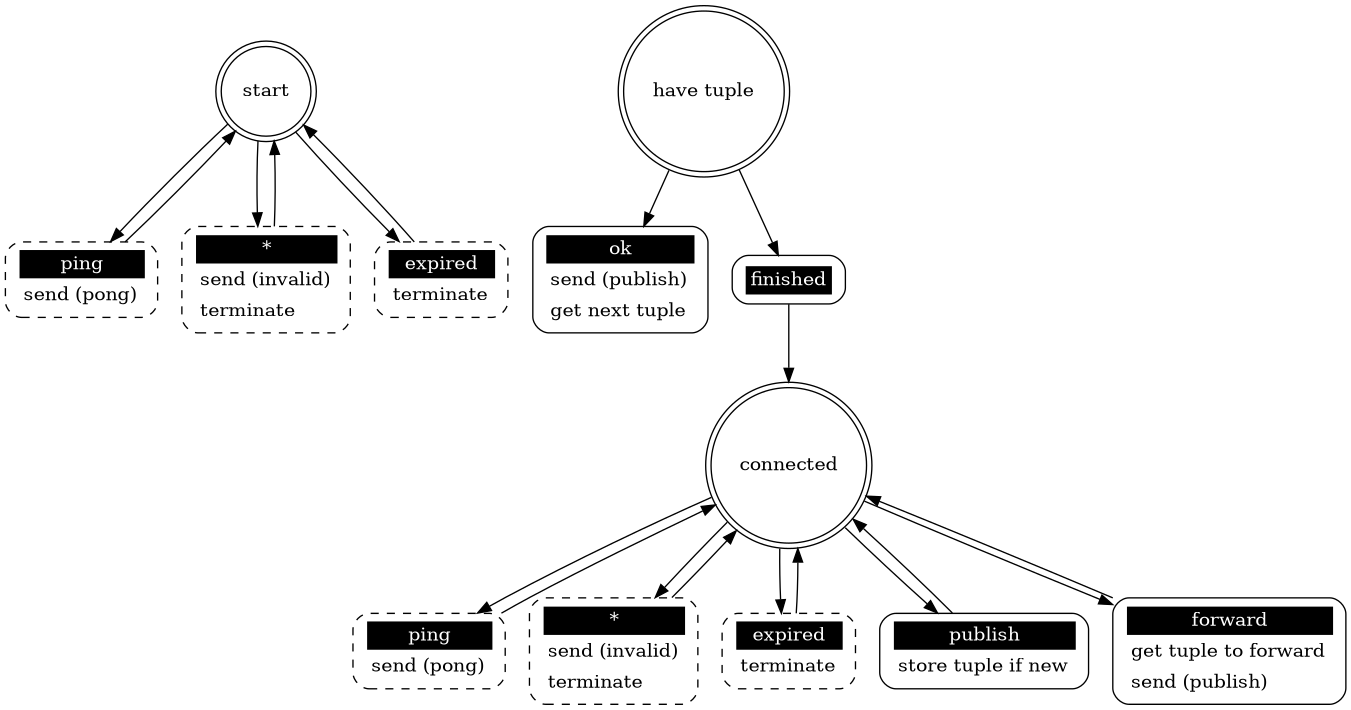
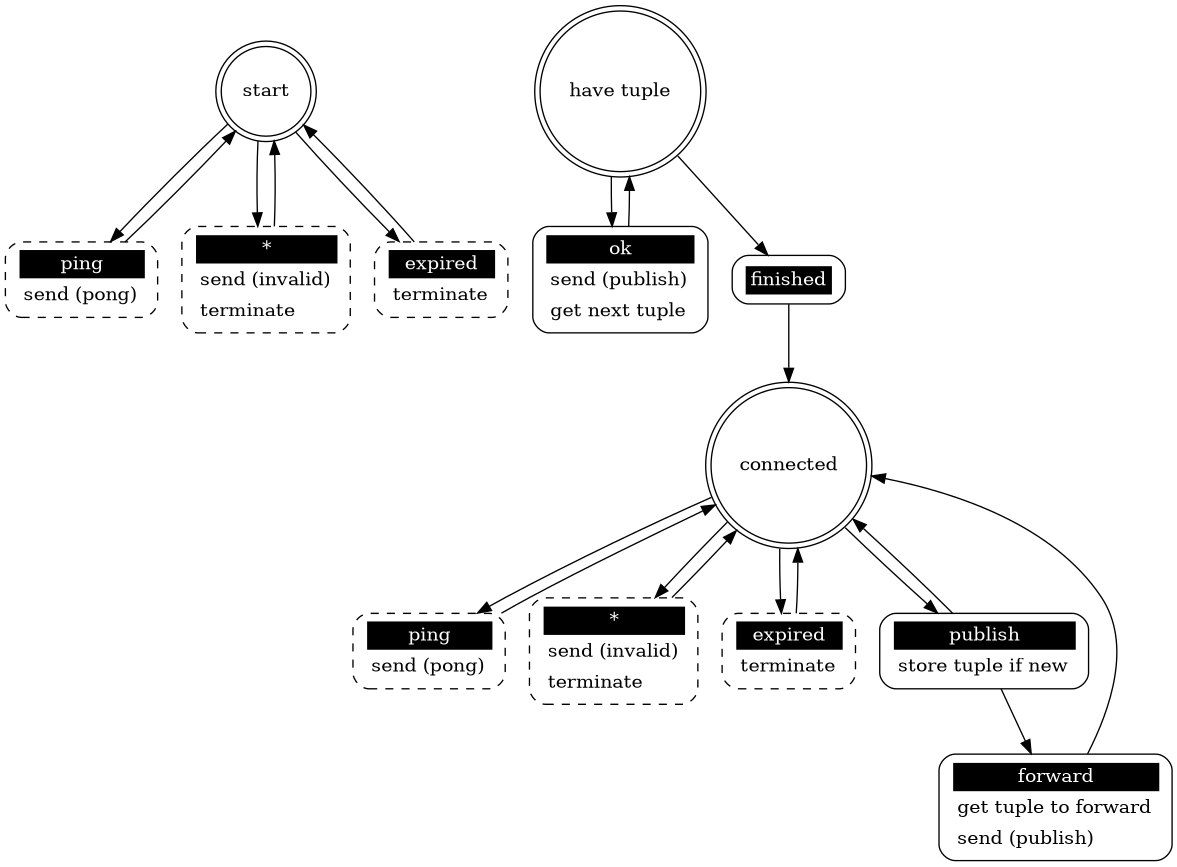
  digraph {
    node [shape=Mrecord style=dashed]
    start [shape=doublecircle style=""]
    n2 [label=<<table border="0" cellborder="0" cellpadding="3" bgcolor="white"><tr><td bgcolor="black" align="center" colspan="2"><font color="white">ping</font></td></tr><tr><td align="left" port="r3">send (pong)</td></tr></table>>]
    n3 [label=<<table border="0" cellborder="0" cellpadding="3" bgcolor="white"><tr><td bgcolor="black" align="center" colspan="2"><font color="white">*</font></td></tr><tr><td align="left" port="r3">send (invalid)</td></tr><tr><td align="left" port="r3">terminate</td></tr></table>>]
    n4 [label=<<table border="0" cellborder="0" cellpadding="3" bgcolor="white"><tr><td bgcolor="black" align="center" colspan="2"><font color="white">expired</font></td></tr><tr><td align="left" port="r3">terminate</td></tr></table>>]
    "have tuple" [shape=doublecircle style=""]
    n6 [label=<<table border="0" cellborder="0" cellpadding="3" bgcolor="white"><tr><td bgcolor="black" align="center" colspan="2"><font color="white">ok</font></td></tr><tr><td align="left" port="r3">send (publish)</td></tr><tr><td align="left" port="r3">get next tuple</td></tr></table>> style=solid]
    n7 [label=<<table border="0" cellborder="0" cellpadding="3" bgcolor="white"><tr><td bgcolor="black" align="center" colspan="2"><font color="white">finished</font></td></tr></table>> style=solid]
    connected [shape=doublecircle style=""]
    n9 [label=<<table border="0" cellborder="0" cellpadding="3" bgcolor="white"><tr><td bgcolor="black" align="center" colspan="2"><font color="white">ping</font></td></tr><tr><td align="left" port="r3">send (pong)</td></tr></table>>]
    n10 [label=<<table border="0" cellborder="0" cellpadding="3" bgcolor="white"><tr><td bgcolor="black" align="center" colspan="2"><font color="white">*</font></td></tr><tr><td align="left" port="r3">send (invalid)</td></tr><tr><td align="left" port="r3">terminate</td></tr></table>>]
    n11 [label=<<table border="0" cellborder="0" cellpadding="3" bgcolor="white"><tr><td bgcolor="black" align="center" colspan="2"><font color="white">expired</font></td></tr><tr><td align="left" port="r3">terminate</td></tr></table>>]
    n12 [label=<<table border="0" cellborder="0" cellpadding="3" bgcolor="white"><tr><td bgcolor="black" align="center" colspan="2"><font color="white">publish</font></td></tr><tr><td align="left" port="r3">store tuple if new</td></tr></table>> style=solid]
    n13 [label=<<table border="0" cellborder="0" cellpadding="3" bgcolor="white"><tr><td bgcolor="black" align="center" colspan="2"><font color="white">forward</font></td></tr><tr><td align="left" port="r3">get tuple to forward</td></tr><tr><td align="left" port="r3">send (publish)</td></tr></table>> style=solid]
    start -> n2
    start -> n3
    start -> n4
    n2 -> start
    n3 -> start
    n4 -> start
    "have tuple" -> n6
    "have tuple" -> n7
+   n6 -> "have tuple"
    n7 -> connected
    connected -> n9
    connected -> n10
    connected -> n11
    connected -> n12
-   connected -> n13
+   n12 -> n13
    n9 -> connected
    n10 -> connected
    n11 -> connected
    n12 -> connected
    n13 -> connected
  }
